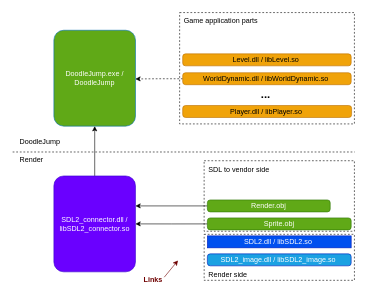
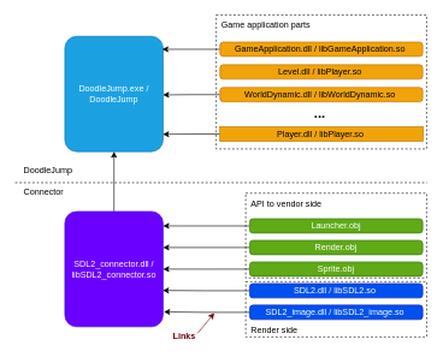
  <mxCell id="0" />
  <mxCell id="1" parent="0" />
  <mxCell id="2" value="" style="rounded=0;whiteSpace=wrap;html=1;fillColor=none;dashed=1;" vertex="1" parent="1"><mxGeometry x="339.61" y="267.72" width="250.79" height="117.71" as="geometry" /></mxCell>
- <mxCell id="3" value="SDL to vendor side" style="text;html=1;strokeColor=none;fillColor=none;align=left;verticalAlign=middle;whiteSpace=wrap;rounded=0;" vertex="1" parent="1"><mxGeometry x="344.998" y="267.718" width="120" height="30" as="geometry" /></mxCell>
+ <mxCell id="3" value="API to vendor side" style="text;html=1;strokeColor=none;fillColor=none;align=left;verticalAlign=middle;whiteSpace=wrap;rounded=0;" vertex="1" parent="1"><mxGeometry x="344.998" y="267.718" width="120" height="30" as="geometry" /></mxCell>
  <mxCell id="4" value="" style="rounded=0;whiteSpace=wrap;html=1;fillColor=none;dashed=1;" vertex="1" parent="1"><mxGeometry x="339.64" y="390.55" width="250.79" height="76.77" as="geometry" /></mxCell>
  <mxCell id="5" style="edgeStyle=orthogonalEdgeStyle;rounded=0;orthogonalLoop=1;jettySize=auto;html=1;" edge="1" parent="1" source="6" target="22"><mxGeometry relative="1" as="geometry" /></mxCell>
  <mxCell id="6" value="SDL2_connector.dll /&lt;br&gt;libSDL2_connector.so" style="rounded=1;whiteSpace=wrap;html=1;arcSize=12;fillColor=#6a00ff;fontColor=#ffffff;strokeColor=#3700CC;" vertex="1" parent="1"><mxGeometry x="88.86" y="293.15" width="136.14" height="160" as="geometry" /></mxCell>
+ <mxCell id="7" style="edgeStyle=orthogonalEdgeStyle;rounded=0;orthogonalLoop=1;jettySize=auto;html=1;" edge="1" parent="1" source="8" target="6"><mxGeometry relative="1" as="geometry"><Array as="points"><mxPoint x="245" y="313.15" /><mxPoint x="245" y="313.15" /></Array></mxGeometry></mxCell>
+ <mxCell id="8" value="Launcher.obj" style="rounded=1;whiteSpace=wrap;html=1;arcSize=24;fillColor=#60a917;fontColor=#ffffff;strokeColor=#2D7600;" vertex="1" parent="1"><mxGeometry x="345" y="303.15" width="240" height="20" as="geometry" /></mxCell>
  <mxCell id="9" style="edgeStyle=orthogonalEdgeStyle;rounded=0;orthogonalLoop=1;jettySize=auto;html=1;" edge="1" parent="1" source="10"><mxGeometry relative="1" as="geometry"><mxPoint x="225" y="343.15" as="targetPoint" /><Array as="points"><mxPoint x="225" y="343.15" /></Array></mxGeometry></mxCell>
- <mxCell id="10" value="Render.obj" style="rounded=1;whiteSpace=wrap;html=1;arcSize=24;fillColor=#60a917;fontColor=#ffffff;strokeColor=#2D7600;" vertex="1" parent="1"><mxGeometry x="345" y="333.15" width="205" height="20" as="geometry" /></mxCell>
+ <mxCell id="10" value="Render.obj" style="rounded=1;whiteSpace=wrap;html=1;arcSize=24;fillColor=#60a917;fontColor=#ffffff;strokeColor=#2D7600;" vertex="1" parent="1"><mxGeometry x="345" y="333.15" width="240" height="20" as="geometry" /></mxCell>
  <mxCell id="11" style="edgeStyle=orthogonalEdgeStyle;rounded=0;orthogonalLoop=1;jettySize=auto;html=1;exitX=0;exitY=0.5;exitDx=0;exitDy=0;" edge="1" parent="1" source="12"><mxGeometry relative="1" as="geometry"><mxPoint x="342" y="373.15" as="sourcePoint" /><mxPoint x="225" y="373.15" as="targetPoint" /></mxGeometry></mxCell>
  <mxCell id="12" value="Sprite.obj" style="rounded=1;whiteSpace=wrap;html=1;arcSize=24;fillColor=#60a917;fontColor=#ffffff;strokeColor=#2D7600;" vertex="1" parent="1"><mxGeometry x="345" y="363.15" width="240" height="20" as="geometry" /></mxCell>
- <mxCell id="14" value="SDL2.dll / libSDL2.so&amp;nbsp;" style="whiteSpace=wrap;html=1;arcSize=24;fillColor=#0050ef;fontColor=#ffffff;strokeColor=#001DBC;rounded=0;" vertex="1" parent="1"><mxGeometry x="345" y="393.15" width="240" height="20" as="geometry" /></mxCell>
- <mxCell id="16" value="SDL2_image.dll / libSDL2_image.so&amp;nbsp;" style="rounded=1;whiteSpace=wrap;html=1;arcSize=24;fillColor=#1ba1e2;fontColor=#ffffff;strokeColor=#001DBC;" vertex="1" parent="1"><mxGeometry x="345" y="423.15" width="240" height="20" as="geometry" /></mxCell>
+ <mxCell id="13" style="edgeStyle=orthogonalEdgeStyle;rounded=0;orthogonalLoop=1;jettySize=auto;html=1;entryX=0.997;entryY=0.685;entryDx=0;entryDy=0;entryPerimeter=0;" edge="1" parent="1" source="14" target="6"><mxGeometry relative="1" as="geometry" /></mxCell>
+ <mxCell id="14" value="SDL2.dll / libSDL2.so&amp;nbsp;" style="rounded=1;whiteSpace=wrap;html=1;arcSize=24;fillColor=#0050ef;fontColor=#ffffff;strokeColor=#001DBC;" vertex="1" parent="1"><mxGeometry x="345" y="393.15" width="240" height="20" as="geometry" /></mxCell>
+ <mxCell id="15" style="edgeStyle=orthogonalEdgeStyle;rounded=0;orthogonalLoop=1;jettySize=auto;html=1;entryX=1.008;entryY=0.871;entryDx=0;entryDy=0;entryPerimeter=0;" edge="1" parent="1" source="16" target="6"><mxGeometry relative="1" as="geometry" /></mxCell>
+ <mxCell id="16" value="SDL2_image.dll / libSDL2_image.so&amp;nbsp;" style="rounded=1;whiteSpace=wrap;html=1;arcSize=24;fillColor=#0050ef;fontColor=#ffffff;strokeColor=#001DBC;" vertex="1" parent="1"><mxGeometry x="345" y="423.15" width="240" height="20" as="geometry" /></mxCell>
  <mxCell id="17" value="" style="endArrow=none;dashed=1;html=1;rounded=0;" edge="1" parent="1"><mxGeometry width="50" height="50" relative="1" as="geometry"><mxPoint x="20" y="253.15" as="sourcePoint" /><mxPoint x="591" y="253.15" as="targetPoint" /></mxGeometry></mxCell>
  <mxCell id="18" value="Render side" style="text;html=1;strokeColor=none;fillColor=none;align=left;verticalAlign=middle;whiteSpace=wrap;rounded=0;" vertex="1" parent="1"><mxGeometry x="345" y="443.15" width="120" height="30" as="geometry" /></mxCell>
- <mxCell id="19" value="Render" style="text;html=1;strokeColor=none;fillColor=none;align=left;verticalAlign=middle;whiteSpace=wrap;rounded=0;" vertex="1" parent="1"><mxGeometry x="29.806" y="252.366" width="120" height="30" as="geometry" /></mxCell>
+ <mxCell id="19" value="Connector" style="text;html=1;strokeColor=none;fillColor=none;align=left;verticalAlign=middle;whiteSpace=wrap;rounded=0;" vertex="1" parent="1"><mxGeometry x="29.806" y="252.366" width="120" height="30" as="geometry" /></mxCell>
  <mxCell id="20" value="" style="endArrow=classic;html=1;rounded=0;fillColor=#a20025;strokeColor=#6F0000;" edge="1" parent="1"><mxGeometry width="50" height="50" relative="1" as="geometry"><mxPoint x="273" y="462.15" as="sourcePoint" /><mxPoint x="296" y="434.15" as="targetPoint" /></mxGeometry></mxCell>
  <mxCell id="21" value="&lt;b&gt;&lt;font color=&quot;#6f0000&quot;&gt;Links&lt;/font&gt;&lt;/b&gt;" style="text;html=1;strokeColor=none;fillColor=none;align=left;verticalAlign=middle;whiteSpace=wrap;rounded=0;" vertex="1" parent="1"><mxGeometry x="237.28" y="451.97" width="40.95" height="30" as="geometry" /></mxCell>
- <mxCell id="22" value="DoodleJump.exe /&lt;br&gt;DoodleJump" style="rounded=1;whiteSpace=wrap;html=1;arcSize=12;fillColor=#60a917;fontColor=#ffffff;strokeColor=#006EAF;" vertex="1" parent="1"><mxGeometry x="88.86" y="50" width="136.15" height="160" as="geometry" /></mxCell>
+ <mxCell id="22" value="DoodleJump.exe /&lt;br&gt;DoodleJump" style="rounded=1;whiteSpace=wrap;html=1;arcSize=12;fillColor=#1ba1e2;fontColor=#ffffff;strokeColor=#006EAF;" vertex="1" parent="1"><mxGeometry x="88.86" y="50" width="136.15" height="160" as="geometry" /></mxCell>
  <mxCell id="23" value="" style="rounded=0;whiteSpace=wrap;html=1;fillColor=none;dashed=1;" vertex="1" parent="1"><mxGeometry x="298.7" y="20.47" width="291.69" height="185.83" as="geometry" /></mxCell>
- <mxCell id="26" value="Level.dll / libLevel.so&amp;nbsp;" style="rounded=1;whiteSpace=wrap;html=1;arcSize=24;fillColor=#f0a30a;fontColor=#000000;strokeColor=#BD7000;" vertex="1" parent="1"><mxGeometry x="303.82" y="89.37" width="281.17" height="20" as="geometry" /></mxCell>
- <mxCell id="27" style="edgeStyle=orthogonalEdgeStyle;rounded=0;orthogonalLoop=1;jettySize=auto;html=1;entryX=0.999;entryY=0.508;entryDx=0;entryDy=0;entryPerimeter=0;dashed=1;" edge="1" parent="1" source="28" target="22"><mxGeometry relative="1" as="geometry"><mxPoint x="235" y="140" as="targetPoint" /></mxGeometry></mxCell>
+ <mxCell id="24" style="edgeStyle=orthogonalEdgeStyle;rounded=0;orthogonalLoop=1;jettySize=auto;html=1;entryX=0.991;entryY=0.112;entryDx=0;entryDy=0;entryPerimeter=0;" edge="1" parent="1" source="25" target="22"><mxGeometry relative="1" as="geometry"><mxPoint x="260" y="75" as="targetPoint" /></mxGeometry></mxCell>
+ <mxCell id="25" value="GameApplication.dll / libGameApplication.so&amp;nbsp;" style="rounded=1;whiteSpace=wrap;html=1;arcSize=24;fillColor=#f0a30a;fontColor=#000000;strokeColor=#BD7000;" vertex="1" parent="1"><mxGeometry x="303.82" y="57.87" width="281.17" height="20" as="geometry" /></mxCell>
+ <mxCell id="26" value="Level.dll / libPlayer.so&amp;nbsp;" style="rounded=1;whiteSpace=wrap;html=1;arcSize=24;fillColor=#f0a30a;fontColor=#000000;strokeColor=#BD7000;" vertex="1" parent="1"><mxGeometry x="303.82" y="89.37" width="281.17" height="20" as="geometry" /></mxCell>
+ <mxCell id="27" style="edgeStyle=orthogonalEdgeStyle;rounded=0;orthogonalLoop=1;jettySize=auto;html=1;entryX=0.999;entryY=0.508;entryDx=0;entryDy=0;entryPerimeter=0;" edge="1" parent="1" source="28" target="22"><mxGeometry relative="1" as="geometry"><mxPoint x="235" y="140" as="targetPoint" /></mxGeometry></mxCell>
  <mxCell id="28" value="WorldDynamic.dll / libWorldDynamic.so&amp;nbsp;" style="rounded=1;whiteSpace=wrap;html=1;arcSize=24;fillColor=#f0a30a;fontColor=#000000;strokeColor=#BD7000;" vertex="1" parent="1"><mxGeometry x="303.82" y="120.87" width="281.17" height="20" as="geometry" /></mxCell>
  <mxCell id="29" value="Game application parts" style="text;html=1;strokeColor=none;fillColor=none;align=left;verticalAlign=middle;whiteSpace=wrap;rounded=0;" vertex="1" parent="1"><mxGeometry x="303.82" y="20" width="227.95" height="30" as="geometry" /></mxCell>
  <mxCell id="30" value="DoodleJump" style="text;html=1;strokeColor=none;fillColor=none;align=left;verticalAlign=middle;whiteSpace=wrap;rounded=0;" vertex="1" parent="1"><mxGeometry x="29.809" y="222.369" width="120" height="30" as="geometry" /></mxCell>
  <mxCell id="31" value="&lt;b&gt;&lt;font style=&quot;font-size: 19px;&quot;&gt;...&lt;/font&gt;&lt;/b&gt;" style="text;html=1;strokeColor=none;fillColor=none;align=center;verticalAlign=middle;whiteSpace=wrap;rounded=0;" vertex="1" parent="1"><mxGeometry x="298.7" y="139.76" width="287.01" height="35.83" as="geometry" /></mxCell>
- <mxCell id="33" value="Player.dll / libPlayer.so&amp;nbsp;" style="rounded=1;whiteSpace=wrap;html=1;arcSize=24;fillColor=#f0a30a;fontColor=#000000;strokeColor=#BD7000;" vertex="1" parent="1"><mxGeometry x="303.82" y="175.59" width="281.89" height="20" as="geometry" /></mxCell>
+ <mxCell id="32" style="edgeStyle=orthogonalEdgeStyle;rounded=0;orthogonalLoop=1;jettySize=auto;html=1;entryX=0.998;entryY=0.85;entryDx=0;entryDy=0;entryPerimeter=0;" edge="1" parent="1" source="33" target="22"><mxGeometry relative="1" as="geometry"><mxPoint x="255" y="185" as="targetPoint" /></mxGeometry></mxCell>
+ <mxCell id="33" value="Player.dll / libPlayer.so&amp;nbsp;" style="whiteSpace=wrap;html=1;arcSize=24;fillColor=#f0a30a;fontColor=#000000;strokeColor=#BD7000;rounded=0;" vertex="1" parent="1"><mxGeometry x="303.82" y="175.59" width="281.89" height="20" as="geometry" /></mxCell>
